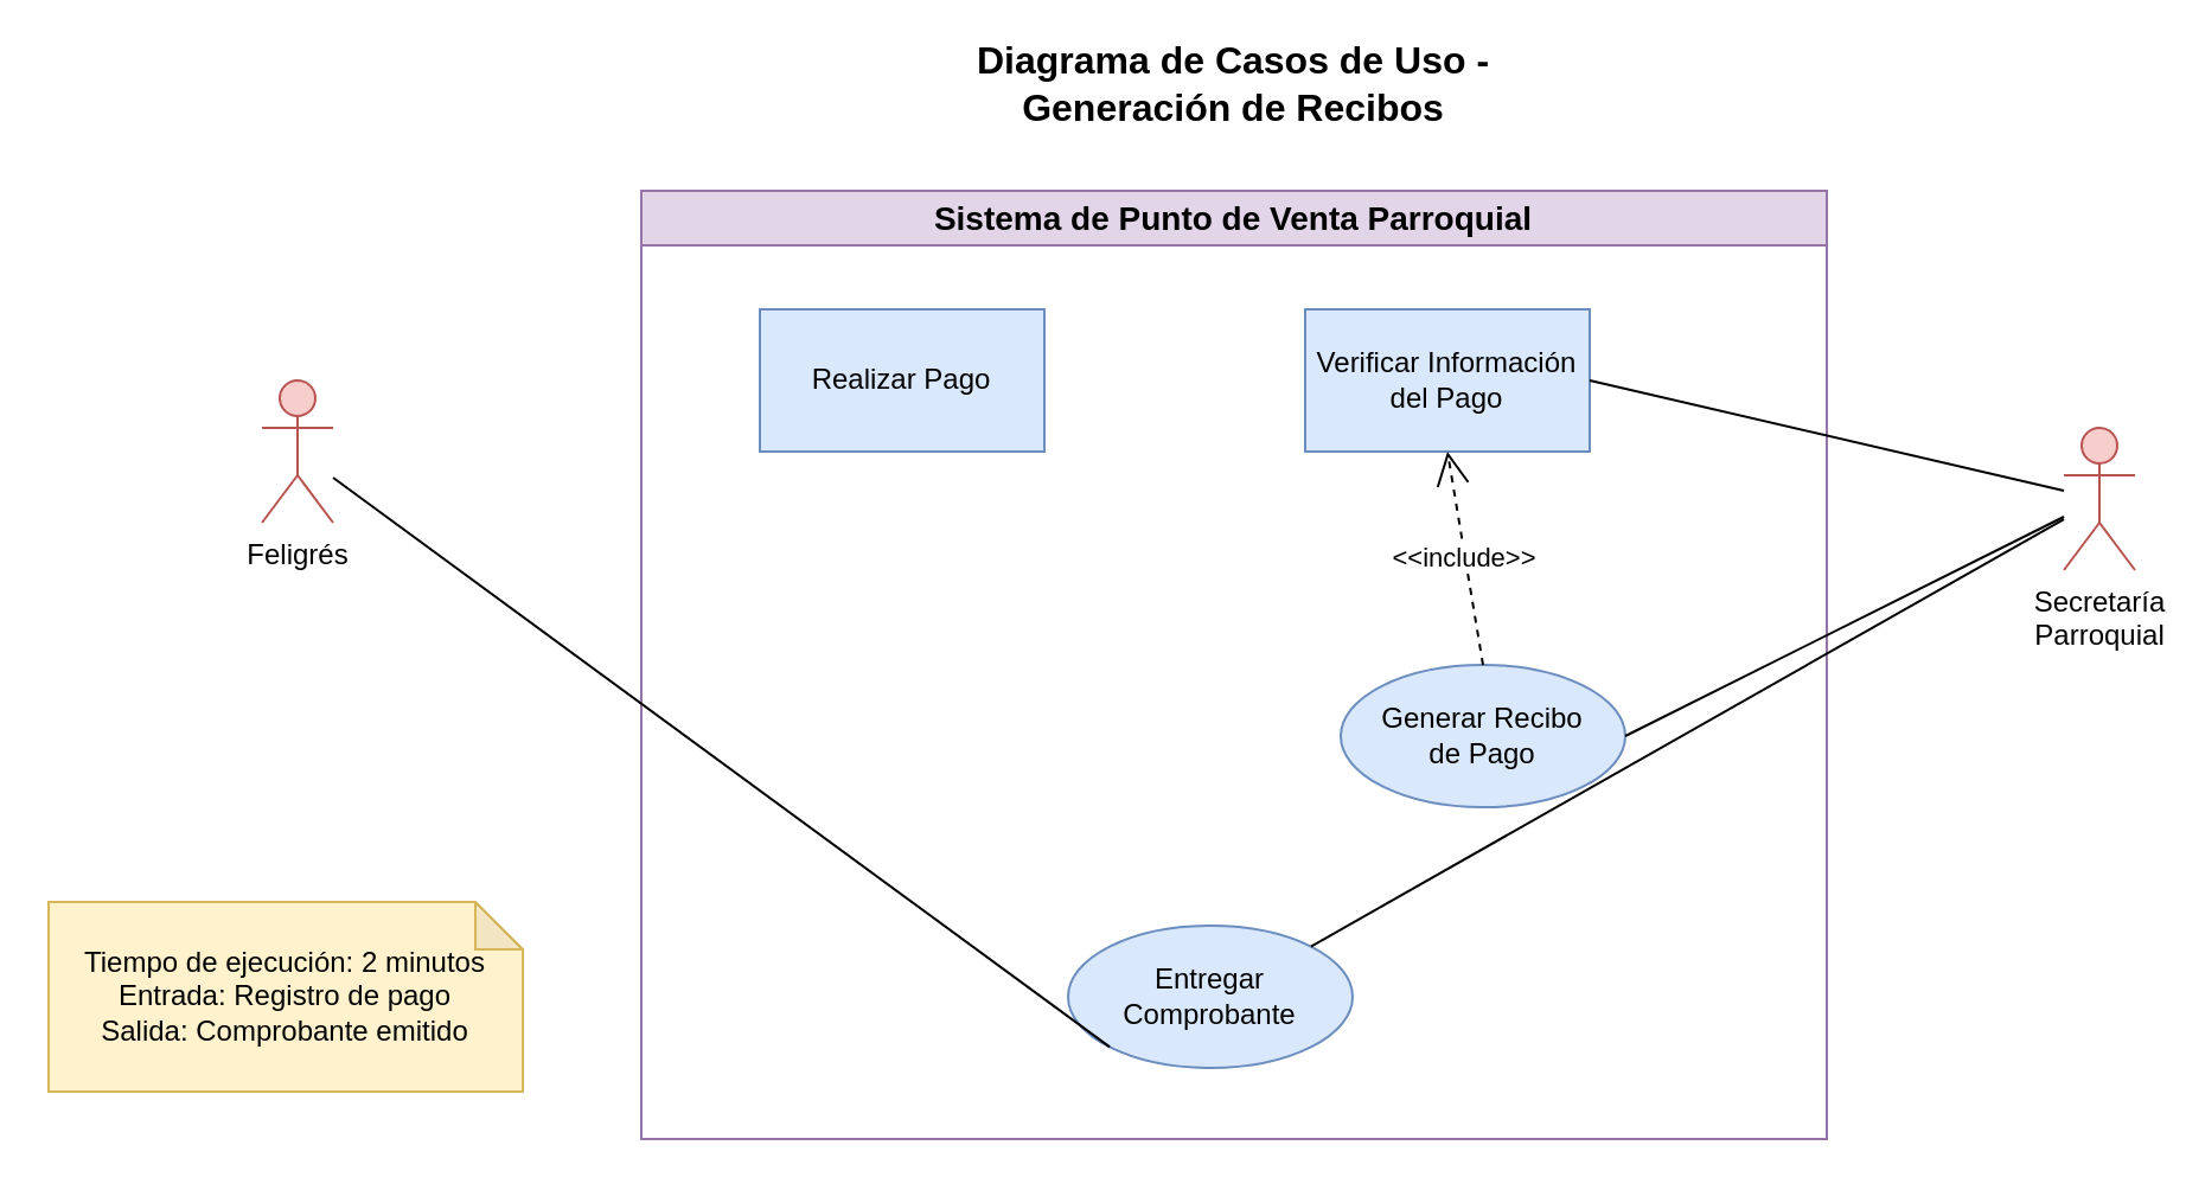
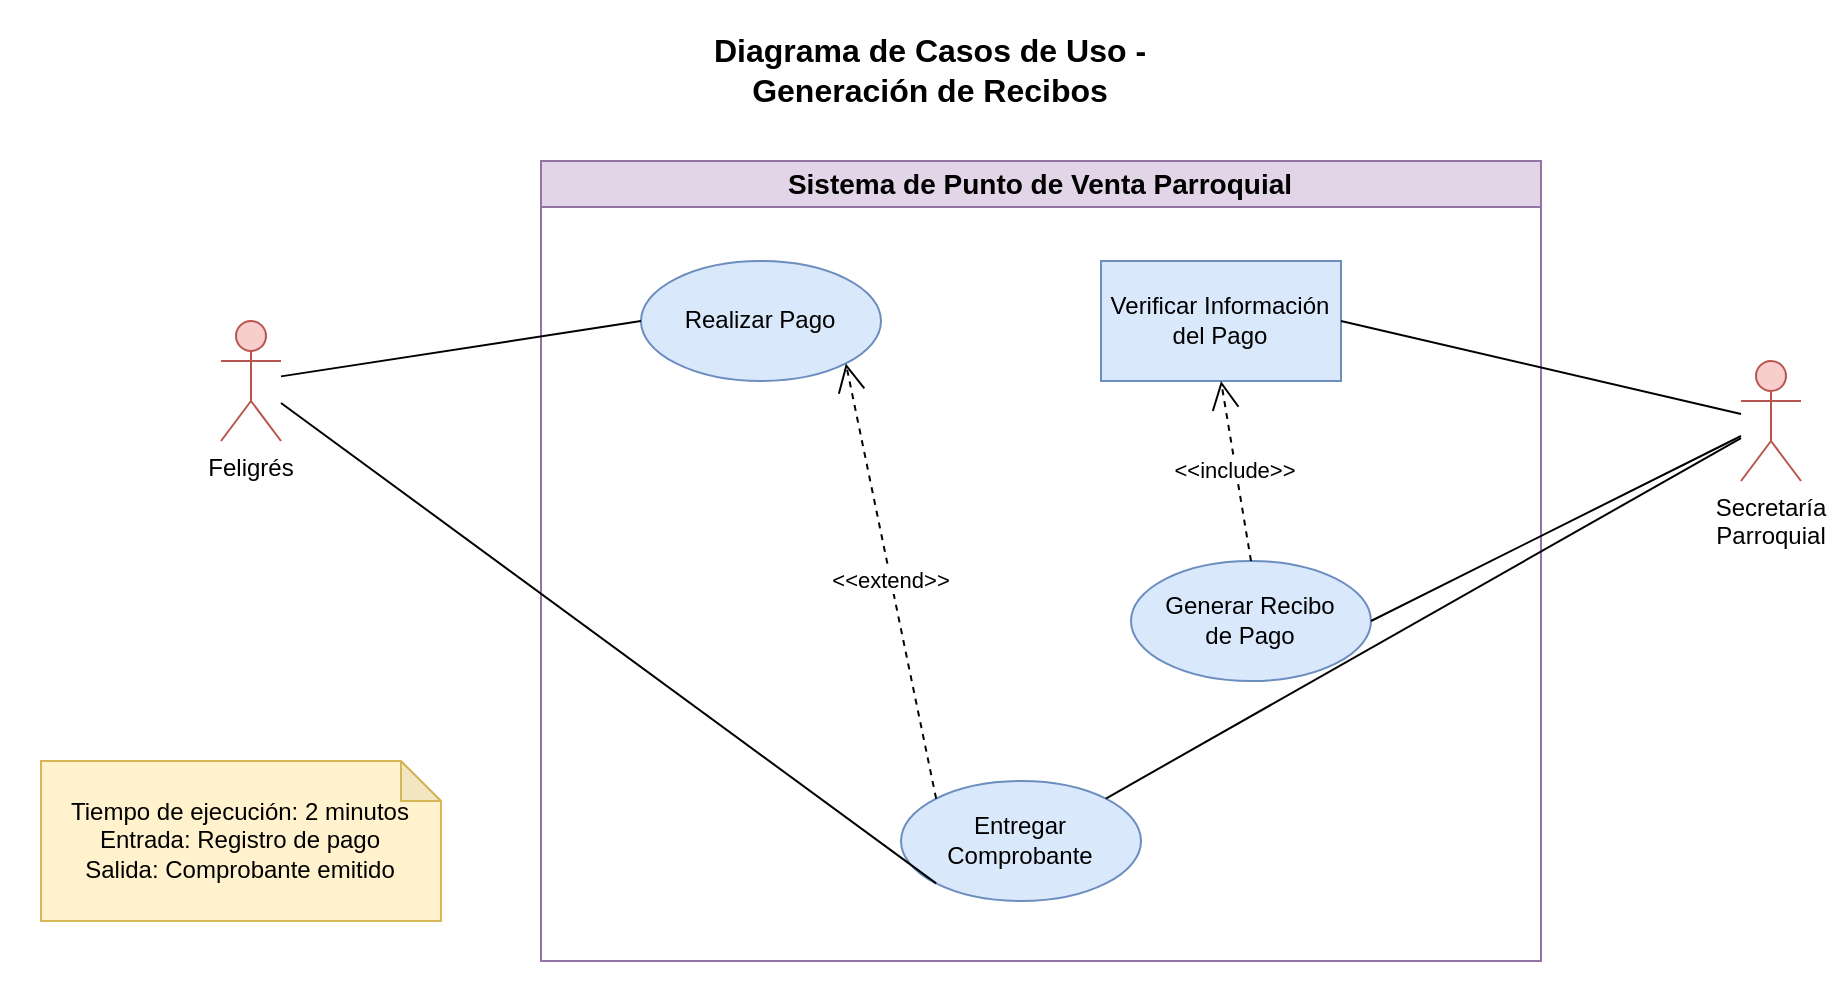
  <mxCell id="0" />
  <mxCell id="1" parent="0" />
  <mxCell id="2" value="Sistema de Punto de Venta Parroquial" style="swimlane;whiteSpace=wrap;html=1;fillColor=#e1d5e7;strokeColor=#9673a6;fontStyle=1;fontSize=14;" parent="1" vertex="1"><mxGeometry x="270" y="80" width="500" height="400" as="geometry" /></mxCell>
- <mxCell id="3" value="Realizar Pago" style="whiteSpace=wrap;html=1;fillColor=#dae8fc;strokeColor=#6c8ebf;rounded=0;" parent="2" vertex="1"><mxGeometry x="50" y="50" width="120" height="60" as="geometry" /></mxCell>
+ <mxCell id="3" value="Realizar Pago" style="ellipse;whiteSpace=wrap;html=1;fillColor=#dae8fc;strokeColor=#6c8ebf;" parent="2" vertex="1"><mxGeometry x="50" y="50" width="120" height="60" as="geometry" /></mxCell>
  <mxCell id="4" value="Verificar Información&#10;del Pago" style="whiteSpace=wrap;html=1;fillColor=#dae8fc;strokeColor=#6c8ebf;rounded=0;" parent="2" vertex="1"><mxGeometry x="280" y="50" width="120" height="60" as="geometry" /></mxCell>
  <mxCell id="5" value="Generar Recibo&#10;de Pago" style="ellipse;whiteSpace=wrap;html=1;fillColor=#dae8fc;strokeColor=#6c8ebf;" parent="2" vertex="1"><mxGeometry x="295" y="200" width="120" height="60" as="geometry" /></mxCell>
  <mxCell id="6" value="Entregar&#10;Comprobante" style="ellipse;whiteSpace=wrap;html=1;fillColor=#dae8fc;strokeColor=#6c8ebf;" parent="2" vertex="1"><mxGeometry x="180" y="310" width="120" height="60" as="geometry" /></mxCell>
  <mxCell id="7" value="Feligrés" style="shape=umlActor;verticalLabelPosition=bottom;verticalAlign=top;html=1;outlineConnect=0;fillColor=#f8cecc;strokeColor=#b85450;" parent="1" vertex="1"><mxGeometry x="110" y="160" width="30" height="60" as="geometry" /></mxCell>
  <mxCell id="8" value="Secretaría&#10;Parroquial" style="shape=umlActor;verticalLabelPosition=bottom;verticalAlign=top;html=1;outlineConnect=0;fillColor=#f8cecc;strokeColor=#b85450;" parent="1" vertex="1"><mxGeometry x="870" y="180" width="30" height="60" as="geometry" /></mxCell>
+ <mxCell id="9" value="" style="endArrow=none;html=1;rounded=0;entryX=0;entryY=0.5;entryDx=0;entryDy=0;" parent="1" source="7" target="3" edge="1"><mxGeometry width="50" height="50" relative="1" as="geometry"><mxPoint x="370" y="330" as="sourcePoint" /><mxPoint x="420" y="280" as="targetPoint" /></mxGeometry></mxCell>
  <mxCell id="10" value="" style="endArrow=none;html=1;rounded=0;entryX=0;entryY=1;entryDx=0;entryDy=0;" parent="1" source="7" target="6" edge="1"><mxGeometry width="50" height="50" relative="1" as="geometry"><mxPoint x="370" y="330" as="sourcePoint" /><mxPoint x="420" y="280" as="targetPoint" /></mxGeometry></mxCell>
  <mxCell id="11" value="" style="endArrow=none;html=1;rounded=0;entryX=1;entryY=0.5;entryDx=0;entryDy=0;" parent="1" source="8" target="4" edge="1"><mxGeometry width="50" height="50" relative="1" as="geometry"><mxPoint x="370" y="330" as="sourcePoint" /><mxPoint x="420" y="280" as="targetPoint" /></mxGeometry></mxCell>
  <mxCell id="12" value="" style="endArrow=none;html=1;rounded=0;entryX=1;entryY=0.5;entryDx=0;entryDy=0;" parent="1" source="8" target="5" edge="1"><mxGeometry width="50" height="50" relative="1" as="geometry"><mxPoint x="370" y="330" as="sourcePoint" /><mxPoint x="420" y="280" as="targetPoint" /></mxGeometry></mxCell>
  <mxCell id="13" value="" style="endArrow=none;html=1;rounded=0;entryX=1;entryY=0;entryDx=0;entryDy=0;" parent="1" source="8" target="6" edge="1"><mxGeometry width="50" height="50" relative="1" as="geometry"><mxPoint x="370" y="330" as="sourcePoint" /><mxPoint x="420" y="280" as="targetPoint" /></mxGeometry></mxCell>
  <mxCell id="14" value="&amp;lt;&amp;lt;include&amp;gt;&amp;gt;" style="endArrow=open;endSize=12;dashed=1;html=1;rounded=0;entryX=0.5;entryY=1;entryDx=0;entryDy=0;exitX=0.5;exitY=0;exitDx=0;exitDy=0;" parent="1" source="5" target="4" edge="1"><mxGeometry width="160" relative="1" as="geometry"><mxPoint x="370" y="330" as="sourcePoint" /><mxPoint x="530" y="280" as="targetPoint" /></mxGeometry></mxCell>
- <mxCell id="16" value="Diagrama de Casos de Uso - Generación de Recibos" style="text;html=1;align=center;verticalAlign=middle;whiteSpace=wrap;rounded=0;fontSize=16;fontStyle=1;" parent="1" vertex="1"><mxGeometry x="370" y="20" width="300" height="30" as="geometry" /></mxCell>
+ <mxCell id="15" value="&amp;lt;&amp;lt;extend&amp;gt;&amp;gt;" style="endArrow=open;endSize=12;dashed=1;html=1;rounded=0;entryX=1;entryY=1;entryDx=0;entryDy=0;exitX=0;exitY=0;exitDx=0;exitDy=0;" parent="1" source="6" target="3" edge="1"><mxGeometry width="160" relative="1" as="geometry"><mxPoint x="370" y="330" as="sourcePoint" /><mxPoint x="530" y="280" as="targetPoint" /></mxGeometry></mxCell>
+ <mxCell id="16" value="Diagrama de Casos de Uso - Generación de Recibos" style="text;html=1;align=center;verticalAlign=middle;whiteSpace=wrap;rounded=0;fontSize=16;fontStyle=1;" parent="1" vertex="1"><mxGeometry x="315" y="20" width="300" height="30" as="geometry" /></mxCell>
  <mxCell id="17" value="Tiempo de ejecución: 2 minutos&#10;Entrada: Registro de pago&#10;Salida: Comprobante emitido" style="shape=note;whiteSpace=wrap;html=1;backgroundOutline=1;darkOpacity=0.05;fillColor=#fff2cc;strokeColor=#d6b656;size=20;" parent="1" vertex="1"><mxGeometry x="20" y="380" width="200" height="80" as="geometry" /></mxCell>
